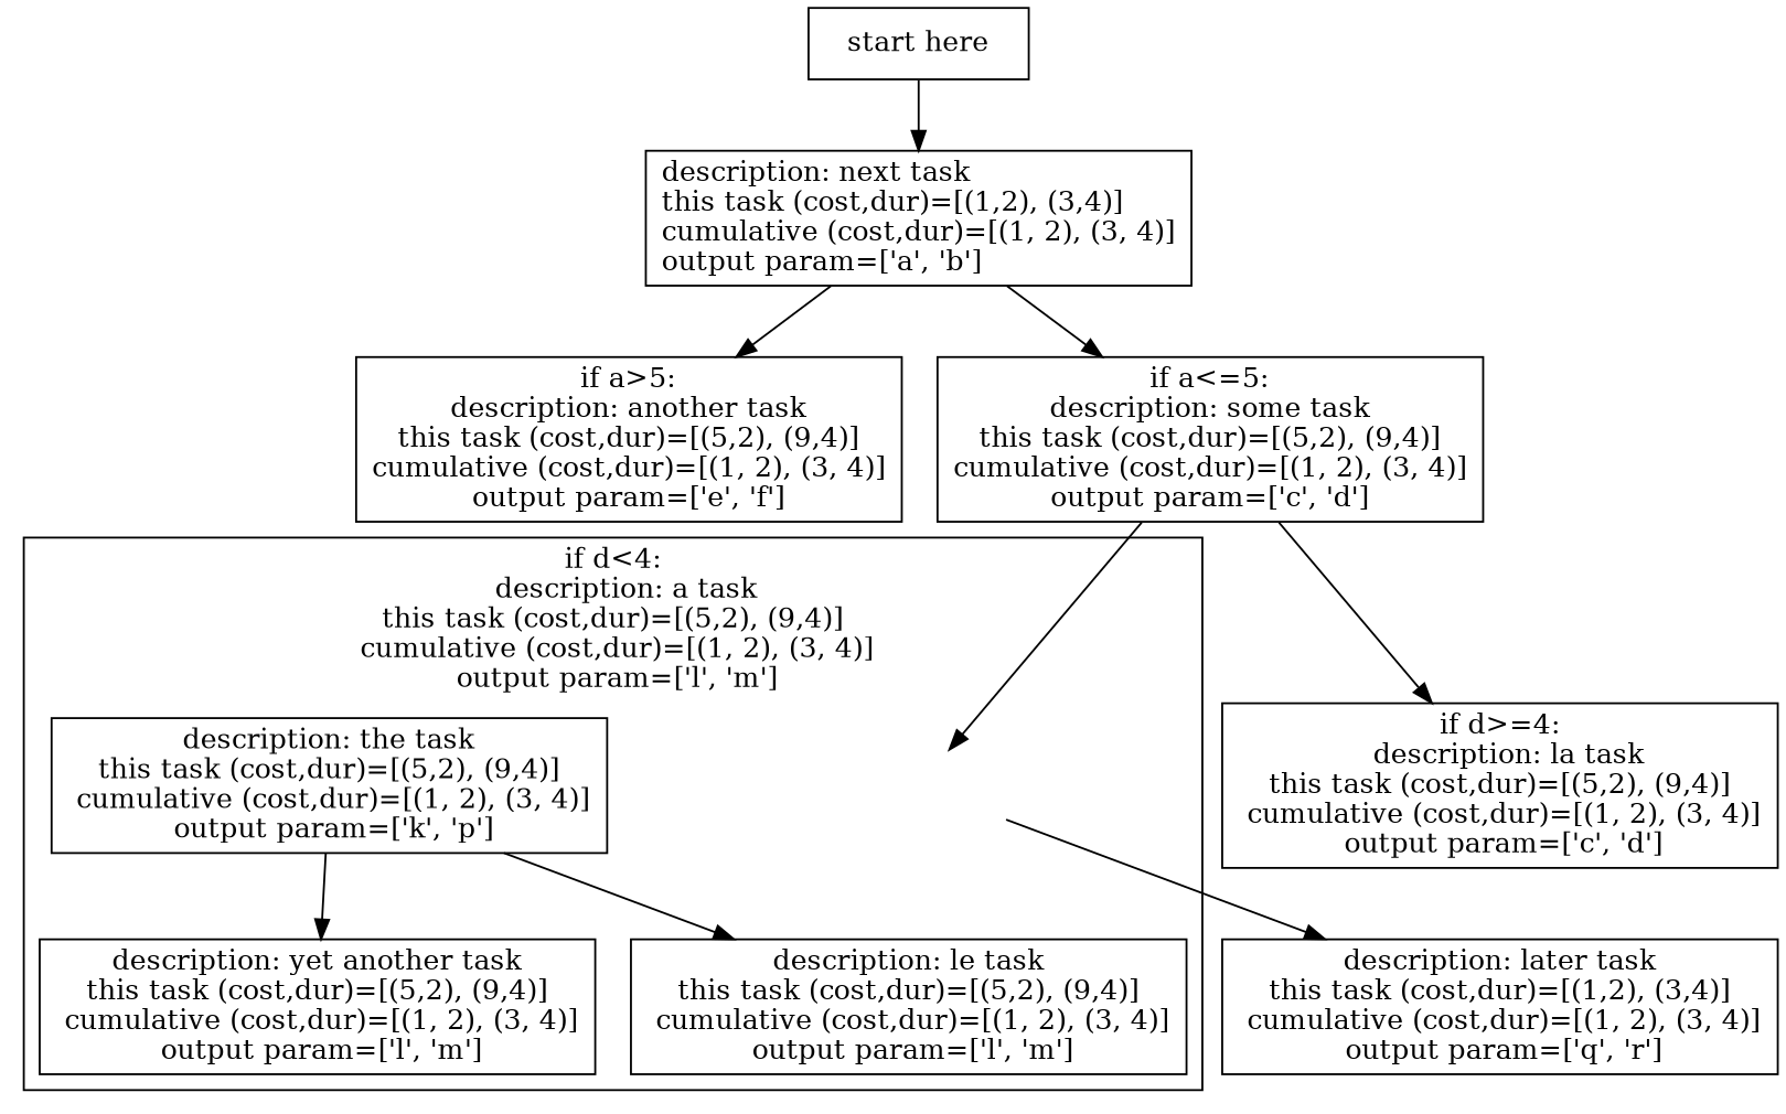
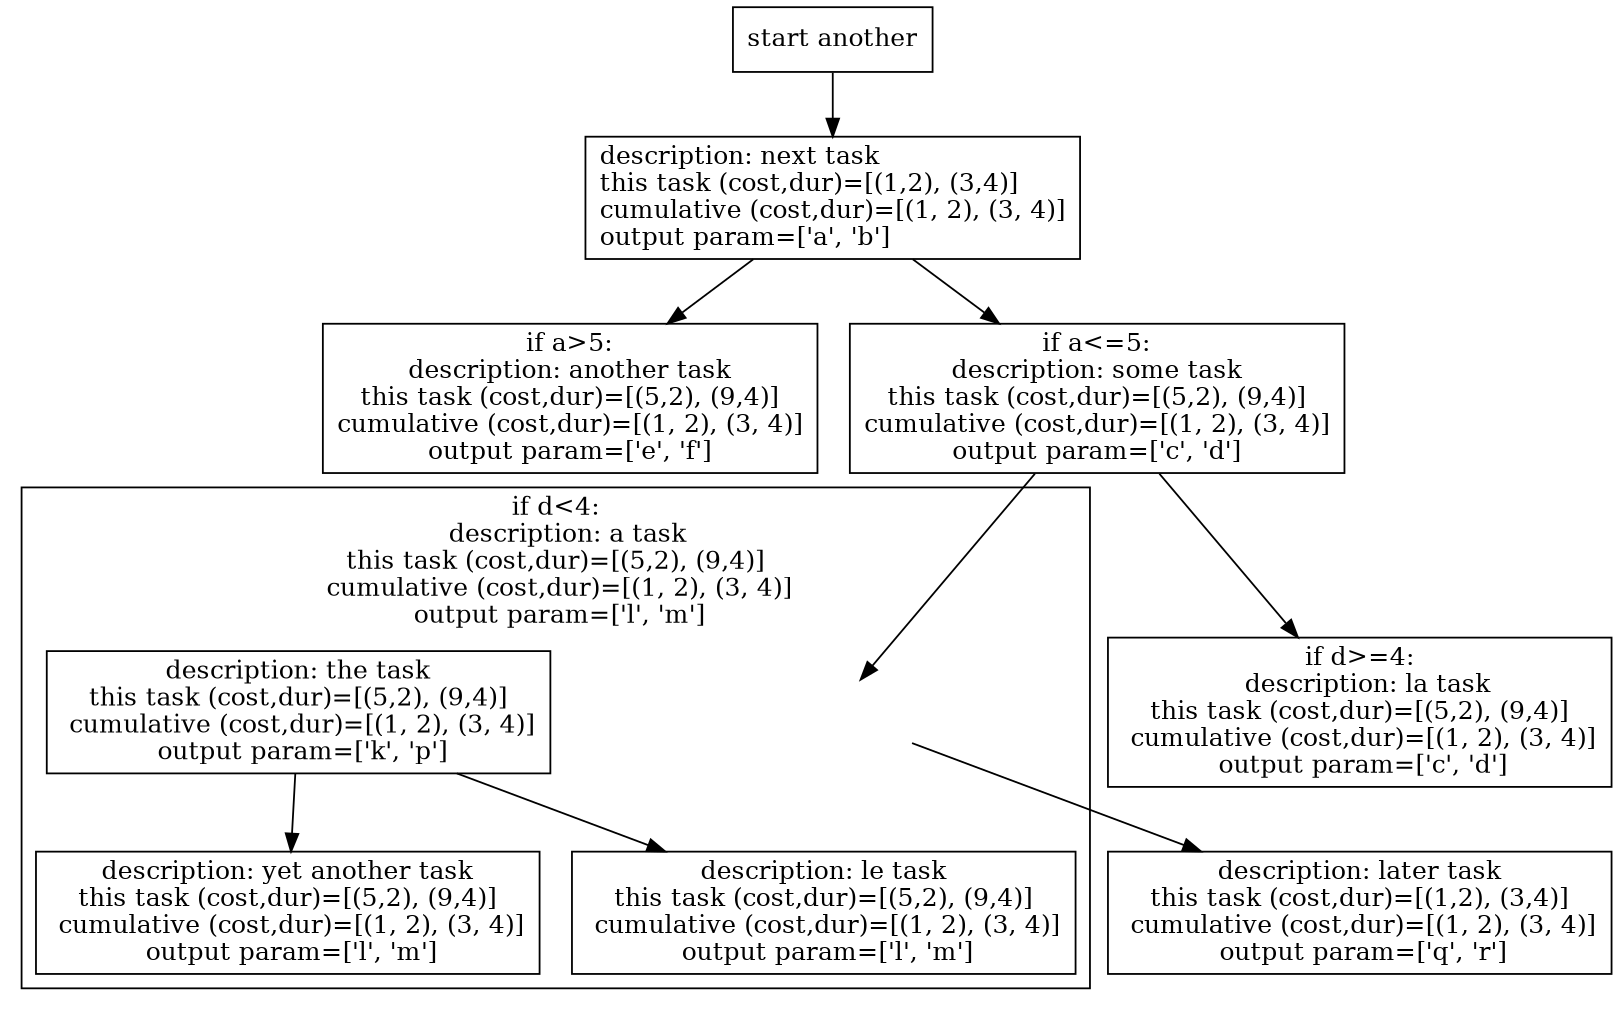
  digraph {
    compound=true
    node [shape=rect]
    instance_99_persistent_41 [style=invis shape=""]
    n2 [label="description: the task\nthis task (cost,dur)=[(5,2), (9,4)]\n cumulative (cost,dur)=[(1, 2), (3, 4)]\n output param=['k', 'p']"]
    n3 [label="description: yet another task\nthis task (cost,dur)=[(5,2), (9,4)]\n cumulative (cost,dur)=[(1, 2), (3, 4)]\n output param=['l', 'm']"]
    n4 [label="description: le task\nthis task (cost,dur)=[(5,2), (9,4)]\n cumulative (cost,dur)=[(1, 2), (3, 4)]\n output param=['l', 'm']"]
-   n5 [label="start here"]
+   n5 [label="start another"]
    n6 [label="description: next task\lthis task (cost,dur)=[(1,2), (3,4)]\lcumulative (cost,dur)=[(1, 2), (3, 4)]\loutput param=['a', 'b']\l"]
    n7 [label="if a>5:\ndescription: another task\nthis task (cost,dur)=[(5,2), (9,4)]\ncumulative (cost,dur)=[(1, 2), (3, 4)]\noutput param=['e', 'f']"]
    n8 [label="if a<=5:\ndescription: some task\nthis task (cost,dur)=[(5,2), (9,4)]\ncumulative (cost,dur)=[(1, 2), (3, 4)]\noutput param=['c', 'd']"]
    n9 [label="if d>=4:\n  description: la task\nthis task (cost,dur)=[(5,2), (9,4)]\n cumulative (cost,dur)=[(1, 2), (3, 4)]\n output param=['c', 'd']"]
    n10 [label="description: later task\nthis task (cost,dur)=[(1,2), (3,4)]\n cumulative (cost,dur)=[(1, 2), (3, 4)]\n output param=['q', 'r']"]
    subgraph cluster_1 {
      label="if d<4:\n   description: a task\nthis task (cost,dur)=[(5,2), (9,4)]\n cumulative (cost,dur)=[(1, 2), (3, 4)]\n output param=['l', 'm']"
      instance_99_persistent_41
      n2
      n3
      n4
    }
    instance_99_persistent_41 -> n10
    n2 -> n3
    n2 -> n4
    n5 -> n6
    n6 -> n7
    n6 -> n8
    n8 -> instance_99_persistent_41
    n8 -> n9
  }
